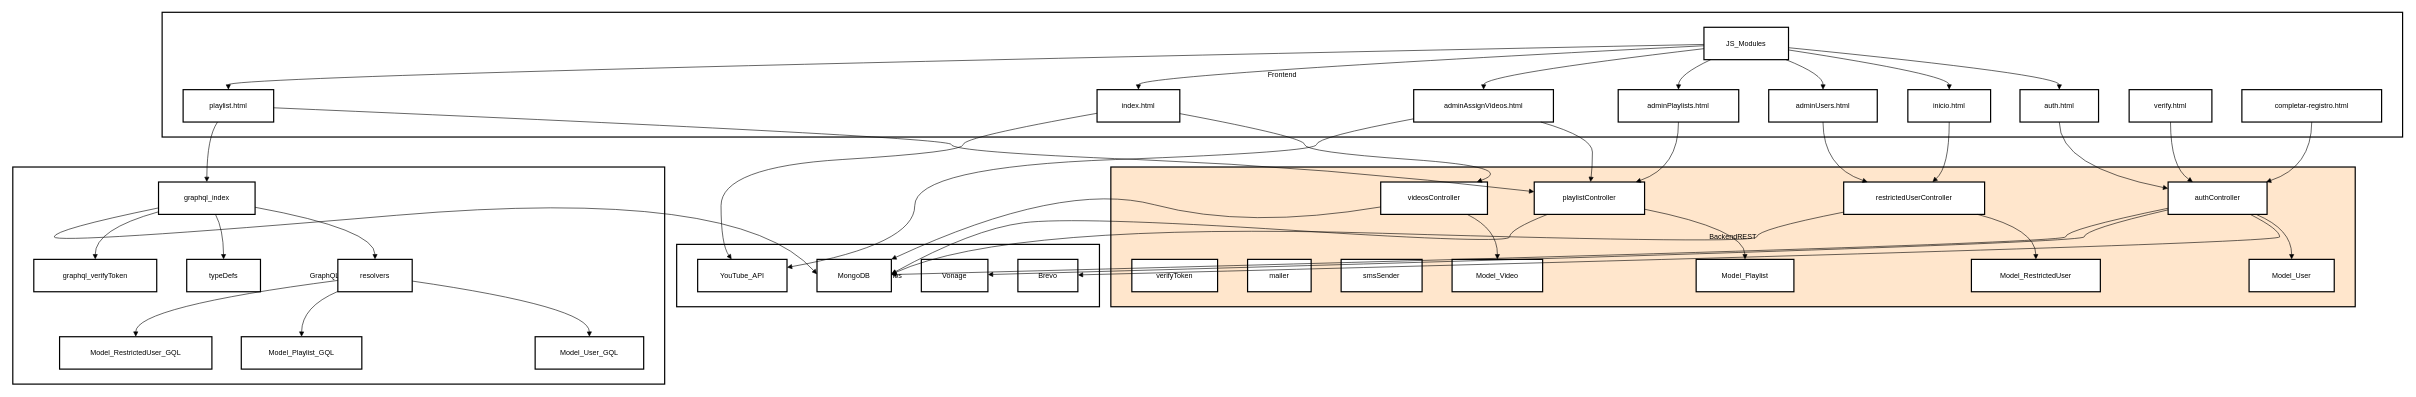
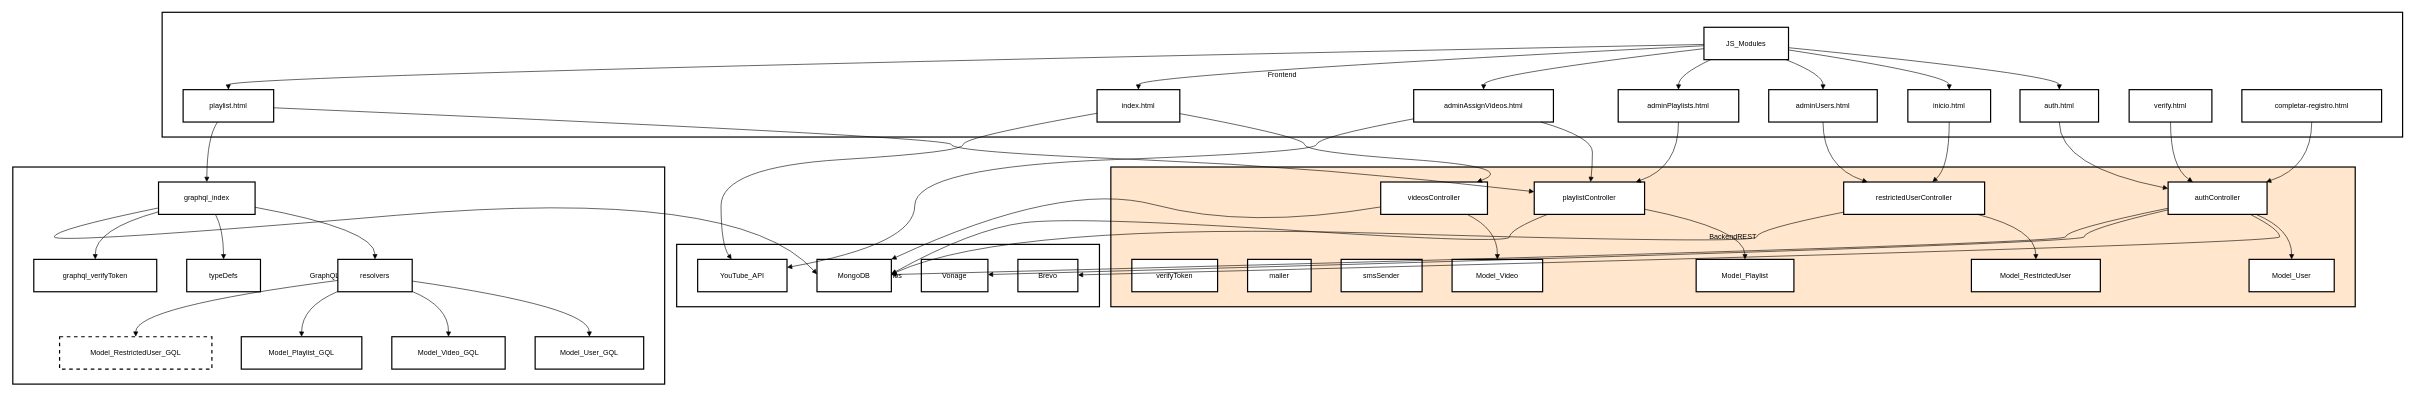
  <mxCell id="0" />
  <mxCell id="1" parent="0" />
  <mxCell id="2" value="Externos" style="whiteSpace=wrap;strokeWidth=2;" vertex="1" parent="1"><mxGeometry x="1127" y="407" width="705" height="104" as="geometry" /></mxCell>
  <mxCell id="3" value="GraphQLBackend" style="whiteSpace=wrap;strokeWidth=2;" vertex="1" parent="1"><mxGeometry x="20" y="278" width="1087" height="362" as="geometry" /></mxCell>
  <mxCell id="4" value="BackendREST" style="whiteSpace=wrap;strokeWidth=2;fillColor=#ffe6cc;" vertex="1" parent="1"><mxGeometry x="1851" y="278" width="2075" height="233" as="geometry" /></mxCell>
  <mxCell id="5" value="Frontend" style="whiteSpace=wrap;strokeWidth=2;" vertex="1" parent="1"><mxGeometry x="269" y="20" width="3736" height="208" as="geometry" /></mxCell>
  <mxCell id="6" value="auth.html" style="whiteSpace=wrap;strokeWidth=2;" vertex="1" parent="1"><mxGeometry x="3367" y="149" width="131" height="54" as="geometry" /></mxCell>
  <mxCell id="7" value="inicio.html" style="whiteSpace=wrap;strokeWidth=2;" vertex="1" parent="1"><mxGeometry x="3180" y="149" width="138" height="54" as="geometry" /></mxCell>
  <mxCell id="8" value="adminUsers.html" style="whiteSpace=wrap;strokeWidth=2;" vertex="1" parent="1"><mxGeometry x="2948" y="149" width="181" height="54" as="geometry" /></mxCell>
  <mxCell id="9" value="adminPlaylists.html" style="whiteSpace=wrap;strokeWidth=2;" vertex="1" parent="1"><mxGeometry x="2697" y="149" width="201" height="54" as="geometry" /></mxCell>
  <mxCell id="10" value="adminAssignVideos.html" style="whiteSpace=wrap;strokeWidth=2;" vertex="1" parent="1"><mxGeometry x="2356" y="149" width="233" height="54" as="geometry" /></mxCell>
  <mxCell id="11" value="index.html" style="whiteSpace=wrap;strokeWidth=2;" vertex="1" parent="1"><mxGeometry x="1828" y="149" width="138" height="54" as="geometry" /></mxCell>
  <mxCell id="12" value="playlist.html" style="whiteSpace=wrap;strokeWidth=2;" vertex="1" parent="1"><mxGeometry x="304" y="149" width="151" height="54" as="geometry" /></mxCell>
  <mxCell id="13" value="verify.html" style="whiteSpace=wrap;strokeWidth=2;" vertex="1" parent="1"><mxGeometry x="3549" y="149" width="138" height="54" as="geometry" /></mxCell>
  <mxCell id="14" value="completar-registro.html" style="whiteSpace=wrap;strokeWidth=2;" vertex="1" parent="1"><mxGeometry x="3737" y="149" width="233" height="54" as="geometry" /></mxCell>
  <mxCell id="15" value="JS_Modules" style="whiteSpace=wrap;strokeWidth=2;" vertex="1" parent="1"><mxGeometry x="2840" y="45" width="141" height="54" as="geometry" /></mxCell>
  <mxCell id="16" value="authController" style="whiteSpace=wrap;strokeWidth=2;" vertex="1" parent="1"><mxGeometry x="3614" y="303" width="165" height="54" as="geometry" /></mxCell>
  <mxCell id="17" value="restrictedUserController" style="whiteSpace=wrap;strokeWidth=2;" vertex="1" parent="1"><mxGeometry x="3073" y="303" width="235" height="54" as="geometry" /></mxCell>
  <mxCell id="18" value="playlistController" style="whiteSpace=wrap;strokeWidth=2;" vertex="1" parent="1"><mxGeometry x="2557" y="303" width="184" height="54" as="geometry" /></mxCell>
  <mxCell id="19" value="videosController" style="whiteSpace=wrap;strokeWidth=2;" vertex="1" parent="1"><mxGeometry x="2301" y="303" width="178" height="54" as="geometry" /></mxCell>
  <mxCell id="20" value="verifyToken" style="whiteSpace=wrap;strokeWidth=2;" vertex="1" parent="1"><mxGeometry x="1886" y="432" width="143" height="54" as="geometry" /></mxCell>
  <mxCell id="21" value="mailer" style="whiteSpace=wrap;strokeWidth=2;" vertex="1" parent="1"><mxGeometry x="2079" y="432" width="106" height="54" as="geometry" /></mxCell>
  <mxCell id="22" value="smsSender" style="whiteSpace=wrap;strokeWidth=2;" vertex="1" parent="1"><mxGeometry x="2235" y="432" width="135" height="54" as="geometry" /></mxCell>
  <mxCell id="23" value="Model_User" style="whiteSpace=wrap;strokeWidth=2;" vertex="1" parent="1"><mxGeometry x="3749" y="432" width="142" height="54" as="geometry" /></mxCell>
  <mxCell id="24" value="Model_Video" style="whiteSpace=wrap;strokeWidth=2;" vertex="1" parent="1"><mxGeometry x="2420" y="432" width="151" height="54" as="geometry" /></mxCell>
  <mxCell id="25" value="Model_Playlist" style="whiteSpace=wrap;strokeWidth=2;" vertex="1" parent="1"><mxGeometry x="2827" y="432" width="163" height="54" as="geometry" /></mxCell>
  <mxCell id="26" value="Model_RestrictedUser" style="whiteSpace=wrap;strokeWidth=2;" vertex="1" parent="1"><mxGeometry x="3286" y="432" width="215" height="54" as="geometry" /></mxCell>
  <mxCell id="27" value="graphql_index" style="whiteSpace=wrap;strokeWidth=2;" vertex="1" parent="1"><mxGeometry x="263" y="303" width="161" height="54" as="geometry" /></mxCell>
  <mxCell id="28" value="resolvers" style="whiteSpace=wrap;strokeWidth=2;" vertex="1" parent="1"><mxGeometry x="562" y="432" width="124" height="54" as="geometry" /></mxCell>
  <mxCell id="29" value="typeDefs" style="whiteSpace=wrap;strokeWidth=2;" vertex="1" parent="1"><mxGeometry x="310" y="432" width="123" height="54" as="geometry" /></mxCell>
  <mxCell id="30" value="graphql_verifyToken" style="whiteSpace=wrap;strokeWidth=2;" vertex="1" parent="1"><mxGeometry x="55" y="432" width="205" height="54" as="geometry" /></mxCell>
  <mxCell id="31" value="Model_User_GQL" style="whiteSpace=wrap;strokeWidth=2;" vertex="1" parent="1"><mxGeometry x="891" y="561" width="181" height="54" as="geometry" /></mxCell>
+ <mxCell id="32" value="Model_Video_GQL" style="whiteSpace=wrap;strokeWidth=2;" vertex="1" parent="1"><mxGeometry x="652" y="561" width="189" height="54" as="geometry" /></mxCell>
  <mxCell id="33" value="Model_Playlist_GQL" style="whiteSpace=wrap;strokeWidth=2;" vertex="1" parent="1"><mxGeometry x="401" y="561" width="201" height="54" as="geometry" /></mxCell>
- <mxCell id="34" value="Model_RestrictedUser_GQL" style="whiteSpace=wrap;strokeWidth=2;" vertex="1" parent="1"><mxGeometry x="98" y="561" width="254" height="54" as="geometry" /></mxCell>
+ <mxCell id="34" value="Model_RestrictedUser_GQL" style="whiteSpace=wrap;strokeWidth=2;dashed=1;" vertex="1" parent="1"><mxGeometry x="98" y="561" width="254" height="54" as="geometry" /></mxCell>
  <mxCell id="35" value="YouTube_API" style="whiteSpace=wrap;strokeWidth=2;" vertex="1" parent="1"><mxGeometry x="1162" y="432" width="149" height="54" as="geometry" /></mxCell>
  <mxCell id="36" value="MongoDB" style="whiteSpace=wrap;strokeWidth=2;" vertex="1" parent="1"><mxGeometry x="1361" y="432" width="124" height="54" as="geometry" /></mxCell>
  <mxCell id="37" value="Brevo" style="whiteSpace=wrap;strokeWidth=2;" vertex="1" parent="1"><mxGeometry x="1696" y="432" width="100" height="54" as="geometry" /></mxCell>
  <mxCell id="38" value="Vonage" style="whiteSpace=wrap;strokeWidth=2;" vertex="1" parent="1"><mxGeometry x="1535" y="432" width="111" height="54" as="geometry" /></mxCell>
  <mxCell id="39" value="" style="curved=1;startArrow=none;endArrow=block;exitX=0.5;exitY=1;entryX=0;entryY=0.2;rounded=0;" edge="1" parent="1" source="6" target="16"><mxGeometry relative="1" as="geometry"><Array as="points"><mxPoint x="3433" y="278" /></Array></mxGeometry></mxCell>
  <mxCell id="40" value="" style="curved=1;startArrow=none;endArrow=block;exitX=0.5;exitY=1;entryX=0.63;entryY=0;rounded=0;" edge="1" parent="1" source="7" target="17"><mxGeometry relative="1" as="geometry"><Array as="points"><mxPoint x="3249" y="278" /></Array></mxGeometry></mxCell>
  <mxCell id="41" value="" style="curved=1;startArrow=none;endArrow=block;exitX=0.5;exitY=1;entryX=0.17;entryY=0;rounded=0;" edge="1" parent="1" source="8" target="17"><mxGeometry relative="1" as="geometry"><Array as="points"><mxPoint x="3039" y="278" /></Array></mxGeometry></mxCell>
  <mxCell id="42" value="" style="curved=1;startArrow=none;endArrow=block;exitX=0.5;exitY=1;entryX=0.92;entryY=0;rounded=0;" edge="1" parent="1" source="9" target="18"><mxGeometry relative="1" as="geometry"><Array as="points"><mxPoint x="2798" y="278" /></Array></mxGeometry></mxCell>
  <mxCell id="43" value="" style="curved=1;startArrow=none;endArrow=block;exitX=0.91;exitY=1;entryX=0.51;entryY=0;rounded=0;" edge="1" parent="1" source="10" target="18"><mxGeometry relative="1" as="geometry"><Array as="points"><mxPoint x="2654" y="228" /><mxPoint x="2654" y="278" /></Array></mxGeometry></mxCell>
  <mxCell id="44" value="" style="curved=1;startArrow=none;endArrow=block;exitX=1;exitY=0.74;entryX=0.9;entryY=0;rounded=0;" edge="1" parent="1" source="11" target="19"><mxGeometry relative="1" as="geometry"><Array as="points"><mxPoint x="2174" y="228" /><mxPoint x="2174" y="253" /><mxPoint x="2529" y="278" /></Array></mxGeometry></mxCell>
  <mxCell id="45" value="" style="curved=1;startArrow=none;endArrow=block;exitX=1;exitY=0.56;entryX=0;entryY=0.3;rounded=0;" edge="1" parent="1" source="12" target="18"><mxGeometry relative="1" as="geometry"><Array as="points"><mxPoint x="1585" y="228" /><mxPoint x="1585" y="253" /><mxPoint x="2204" y="278" /></Array></mxGeometry></mxCell>
  <mxCell id="46" value="" style="curved=1;startArrow=none;endArrow=block;exitX=0.5;exitY=1;entryX=0.25;entryY=0;rounded=0;" edge="1" parent="1" source="13" target="16"><mxGeometry relative="1" as="geometry"><Array as="points"><mxPoint x="3618" y="278" /></Array></mxGeometry></mxCell>
  <mxCell id="47" value="" style="curved=1;startArrow=none;endArrow=block;exitX=0.5;exitY=1;entryX=0.99;entryY=0;rounded=0;" edge="1" parent="1" source="14" target="16"><mxGeometry relative="1" as="geometry"><Array as="points"><mxPoint x="3853" y="278" /></Array></mxGeometry></mxCell>
  <mxCell id="48" value="" style="curved=1;startArrow=none;endArrow=block;exitX=1;exitY=0.63;entryX=0.5;entryY=0;rounded=0;" edge="1" parent="1" source="15" target="6"><mxGeometry relative="1" as="geometry"><Array as="points"><mxPoint x="3433" y="124" /></Array></mxGeometry></mxCell>
  <mxCell id="49" value="" style="curved=1;startArrow=none;endArrow=block;exitX=1;exitY=0.7;entryX=0.5;entryY=0;rounded=0;" edge="1" parent="1" source="15" target="7"><mxGeometry relative="1" as="geometry"><Array as="points"><mxPoint x="3249" y="124" /></Array></mxGeometry></mxCell>
  <mxCell id="50" value="" style="curved=1;startArrow=none;endArrow=block;exitX=0.97;exitY=1;entryX=0.5;entryY=0;rounded=0;" edge="1" parent="1" source="15" target="8"><mxGeometry relative="1" as="geometry"><Array as="points"><mxPoint x="3039" y="124" /></Array></mxGeometry></mxCell>
  <mxCell id="51" value="" style="curved=1;startArrow=none;endArrow=block;exitX=0.08;exitY=1;entryX=0.5;entryY=0;rounded=0;" edge="1" parent="1" source="15" target="9"><mxGeometry relative="1" as="geometry"><Array as="points"><mxPoint x="2798" y="124" /></Array></mxGeometry></mxCell>
  <mxCell id="52" value="" style="curved=1;startArrow=none;endArrow=block;exitX=0;exitY=0.66;entryX=0.5;entryY=0;rounded=0;" edge="1" parent="1" source="15" target="10"><mxGeometry relative="1" as="geometry"><Array as="points"><mxPoint x="2473" y="124" /></Array></mxGeometry></mxCell>
  <mxCell id="53" value="" style="curved=1;startArrow=none;endArrow=block;exitX=0;exitY=0.57;entryX=0.5;entryY=0;rounded=0;" edge="1" parent="1" source="15" target="11"><mxGeometry relative="1" as="geometry"><Array as="points"><mxPoint x="1897" y="124" /></Array></mxGeometry></mxCell>
  <mxCell id="54" value="" style="curved=1;startArrow=none;endArrow=block;exitX=0;exitY=0.53;entryX=0.5;entryY=0;rounded=0;" edge="1" parent="1" source="15" target="12"><mxGeometry relative="1" as="geometry"><Array as="points"><mxPoint x="379" y="124" /></Array></mxGeometry></mxCell>
  <mxCell id="55" value="" style="curved=1;startArrow=none;endArrow=block;exitX=0.89;exitY=1;entryX=0.5;entryY=0;rounded=0;" edge="1" parent="1" source="16" target="23"><mxGeometry relative="1" as="geometry"><Array as="points"><mxPoint x="3820" y="382" /></Array></mxGeometry></mxCell>
  <mxCell id="56" value="" style="curved=1;startArrow=none;endArrow=block;exitX=0.95;exitY=1;entryX=0.5;entryY=0;rounded=0;" edge="1" parent="1" source="17" target="26"><mxGeometry relative="1" as="geometry"><Array as="points"><mxPoint x="3393" y="382" /></Array></mxGeometry></mxCell>
  <mxCell id="57" value="" style="curved=1;startArrow=none;endArrow=block;exitX=1;exitY=0.84;entryX=0.5;entryY=0;rounded=0;" edge="1" parent="1" source="18" target="25"><mxGeometry relative="1" as="geometry"><Array as="points"><mxPoint x="2908" y="382" /></Array></mxGeometry></mxCell>
  <mxCell id="58" value="" style="curved=1;startArrow=none;endArrow=block;exitX=0.81;exitY=1;entryX=0.5;entryY=0;rounded=0;" edge="1" parent="1" source="19" target="24"><mxGeometry relative="1" as="geometry"><Array as="points"><mxPoint x="2496" y="382" /></Array></mxGeometry></mxCell>
  <mxCell id="59" value="" style="curved=1;startArrow=none;endArrow=block;exitX=0.83;exitY=1;entryX=1;entryY=0.48;rounded=0;" edge="1" parent="1" source="16" target="37"><mxGeometry relative="1" as="geometry"><Array as="points"><mxPoint x="3800" y="382" /><mxPoint x="3800" y="407" /></Array></mxGeometry></mxCell>
  <mxCell id="60" value="" style="curved=1;startArrow=none;endArrow=block;exitX=0;exitY=0.86;entryX=1;entryY=0.47;rounded=0;" edge="1" parent="1" source="16" target="38"><mxGeometry relative="1" as="geometry"><Array as="points"><mxPoint x="3474" y="382" /><mxPoint x="3474" y="407" /></Array></mxGeometry></mxCell>
  <mxCell id="61" value="" style="curved=1;startArrow=none;endArrow=block;exitX=0;exitY=0.81;entryX=1;entryY=0.47;rounded=0;" edge="1" parent="1" source="16" target="36"><mxGeometry relative="1" as="geometry"><Array as="points"><mxPoint x="3443" y="382" /><mxPoint x="3443" y="407" /></Array></mxGeometry></mxCell>
  <mxCell id="62" value="" style="curved=1;startArrow=none;endArrow=block;exitX=0;exitY=0.93;entryX=1;entryY=0.46;rounded=0;" edge="1" parent="1" source="17" target="36"><mxGeometry relative="1" as="geometry"><Array as="points"><mxPoint x="2928" y="382" /><mxPoint x="2928" y="407" /><mxPoint x="1680" y="370" /></Array></mxGeometry></mxCell>
  <mxCell id="63" value="" style="curved=1;startArrow=none;endArrow=block;exitX=0.12;exitY=1;entryX=1;entryY=0.45;rounded=0;" edge="1" parent="1" source="18" target="36"><mxGeometry relative="1" as="geometry"><Array as="points"><mxPoint x="2516" y="382" /><mxPoint x="2516" y="407" /><mxPoint x="1790" y="360" /><mxPoint x="1620" y="382" /></Array></mxGeometry></mxCell>
  <mxCell id="64" value="" style="curved=1;startArrow=none;endArrow=block;exitX=0;exitY=0.77;rounded=0;entryX=1;entryY=0;entryDx=0;entryDy=0;" edge="1" parent="1" source="19" target="36"><mxGeometry relative="1" as="geometry"><Array as="points"><mxPoint x="2078" y="382" /><mxPoint x="1770" y="300" /></Array><mxPoint x="1485" y="454" as="targetPoint" /></mxGeometry></mxCell>
  <mxCell id="65" value="" style="curved=1;startArrow=none;endArrow=block;exitX=0.38;exitY=1;entryX=0.5;entryY=0;rounded=0;" edge="1" parent="1" source="12" target="27"><mxGeometry relative="1" as="geometry"><Array as="points"><mxPoint x="344" y="228" /></Array></mxGeometry></mxCell>
  <mxCell id="66" value="" style="curved=1;startArrow=none;endArrow=block;exitX=1;exitY=0.78;entryX=0.5;entryY=0;rounded=0;" edge="1" parent="1" source="27" target="28"><mxGeometry relative="1" as="geometry"><Array as="points"><mxPoint x="624" y="382" /></Array></mxGeometry></mxCell>
  <mxCell id="67" value="" style="curved=1;startArrow=none;endArrow=block;exitX=0.59;exitY=1;entryX=0.5;entryY=0;rounded=0;" edge="1" parent="1" source="27" target="29"><mxGeometry relative="1" as="geometry"><Array as="points"><mxPoint x="371" y="382" /></Array></mxGeometry></mxCell>
  <mxCell id="68" value="" style="curved=1;startArrow=none;endArrow=block;exitX=0;exitY=0.92;entryX=0.5;entryY=0;rounded=0;" edge="1" parent="1" source="27" target="30"><mxGeometry relative="1" as="geometry"><Array as="points"><mxPoint x="157" y="382" /></Array></mxGeometry></mxCell>
  <mxCell id="69" value="" style="curved=1;startArrow=none;endArrow=block;exitX=1;exitY=0.67;entryX=0.5;entryY=0;rounded=0;" edge="1" parent="1" source="28" target="31"><mxGeometry relative="1" as="geometry"><Array as="points"><mxPoint x="981" y="511" /></Array></mxGeometry></mxCell>
+ <mxCell id="70" value="" style="curved=1;startArrow=none;endArrow=block;exitX=1;exitY=0.99;entryX=0.5;entryY=0;rounded=0;" edge="1" parent="1" source="28" target="32"><mxGeometry relative="1" as="geometry"><Array as="points"><mxPoint x="747" y="511" /></Array></mxGeometry></mxCell>
  <mxCell id="71" value="" style="curved=1;startArrow=none;endArrow=block;exitX=0;exitY=0.99;entryX=0.5;entryY=0;rounded=0;" edge="1" parent="1" source="28" target="33"><mxGeometry relative="1" as="geometry"><Array as="points"><mxPoint x="502" y="511" /></Array></mxGeometry></mxCell>
  <mxCell id="72" value="" style="curved=1;startArrow=none;endArrow=block;exitX=0;exitY=0.65;entryX=0.5;entryY=0;rounded=0;" edge="1" parent="1" source="28" target="34"><mxGeometry relative="1" as="geometry"><Array as="points"><mxPoint x="225" y="511" /></Array></mxGeometry></mxCell>
  <mxCell id="73" value="" style="curved=1;startArrow=none;endArrow=block;exitX=0;exitY=0.8;entryX=0;entryY=0.46;rounded=0;" edge="1" parent="1" source="27" target="36"><mxGeometry relative="1" as="geometry"><Array as="points"><mxPoint x="89" y="382" /><mxPoint x="89" y="407" /><mxPoint x="1230" y="310" /></Array></mxGeometry></mxCell>
  <mxCell id="74" value="" style="curved=1;startArrow=none;endArrow=block;exitX=0;exitY=0.9;entryX=1;entryY=0.25;rounded=0;" edge="1" parent="1" source="10" target="35"><mxGeometry relative="1" as="geometry"><Array as="points"><mxPoint x="2194" y="228" /><mxPoint x="2194" y="253" /><mxPoint x="1524" y="278" /><mxPoint x="1524" y="407" /></Array></mxGeometry></mxCell>
  <mxCell id="75" value="" style="curved=1;startArrow=none;endArrow=block;exitX=0;exitY=0.73;entryX=0.38;entryY=0;rounded=0;" edge="1" parent="1" source="11" target="35"><mxGeometry relative="1" as="geometry"><Array as="points"><mxPoint x="1605" y="228" /><mxPoint x="1605" y="253" /><mxPoint x="1201" y="278" /><mxPoint x="1201" y="407" /></Array></mxGeometry></mxCell>
